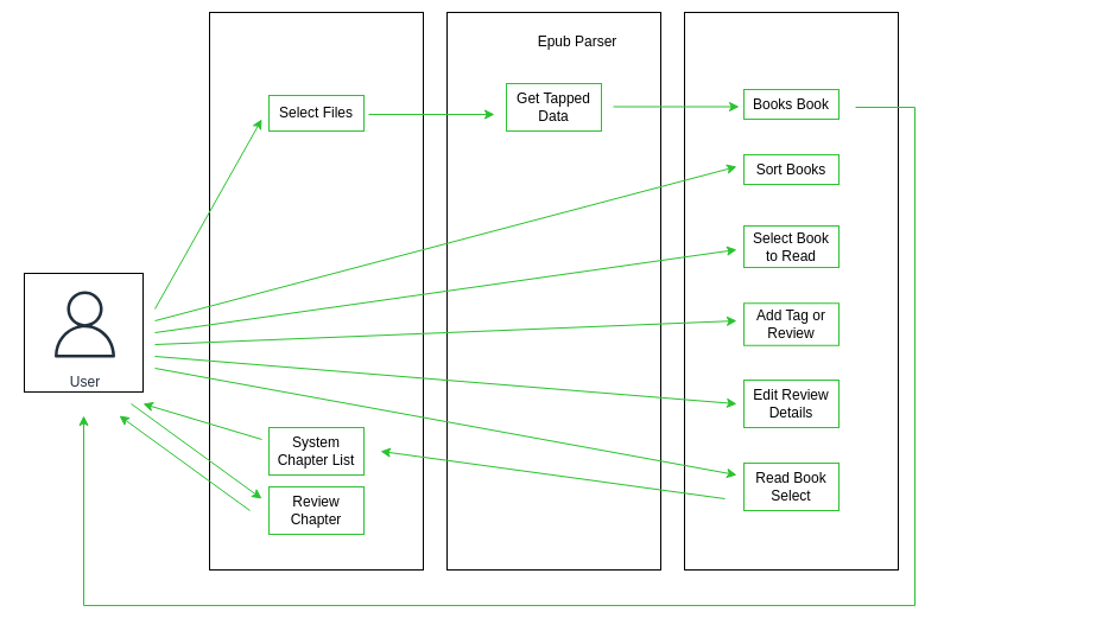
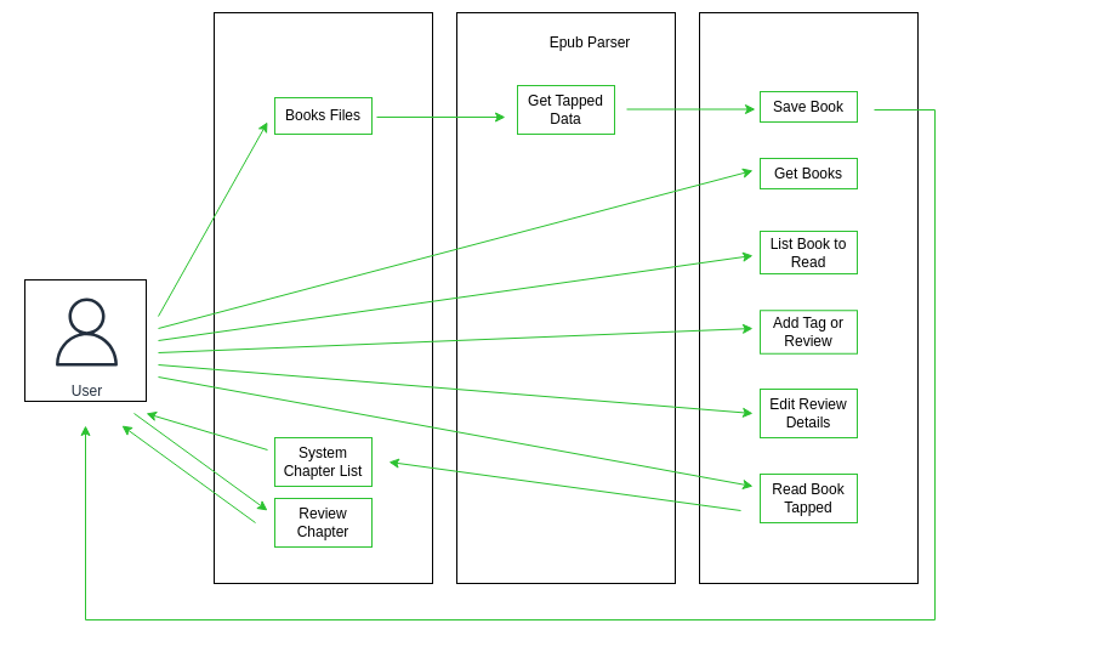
  <mxCell id="0" />
  <mxCell id="1" parent="0" />
  <mxCell id="2" value="" style="whiteSpace=wrap;html=1;aspect=fixed;" vertex="1" parent="1"><mxGeometry x="20" y="230" width="100" height="100" as="geometry" /></mxCell>
  <mxCell id="3" value="User" style="sketch=0;outlineConnect=0;fontColor=#232F3E;gradientColor=none;strokeColor=#232F3E;fillColor=#ffffff;dashed=0;verticalLabelPosition=bottom;verticalAlign=top;align=center;html=1;fontSize=12;fontStyle=0;aspect=fixed;shape=mxgraph.aws4.resourceIcon;resIcon=mxgraph.aws4.user;" vertex="1" parent="1"><mxGeometry x="36" y="238" width="70" height="70" as="geometry" /></mxCell>
  <mxCell id="4" value="" style="rounded=0;whiteSpace=wrap;html=1;rotation=90;movable=0;resizable=0;rotatable=0;deletable=0;editable=0;locked=1;connectable=0;" vertex="1" parent="1"><mxGeometry x="31" y="155" width="470" height="180" as="geometry" /></mxCell>
  <mxCell id="5" value="" style="rounded=0;whiteSpace=wrap;html=1;rotation=90;movable=0;resizable=0;rotatable=0;deletable=0;editable=0;locked=1;connectable=0;" vertex="1" parent="1"><mxGeometry x="431" y="155" width="470" height="180" as="geometry" /></mxCell>
  <mxCell id="6" value="" style="rounded=0;whiteSpace=wrap;html=1;rotation=90;movable=0;resizable=0;rotatable=0;deletable=0;editable=0;locked=1;connectable=0;" vertex="1" parent="1"><mxGeometry x="231" y="155" width="470" height="180" as="geometry" /></mxCell>
  <mxCell id="7" value="Epub Parser" style="text;html=1;align=center;verticalAlign=middle;whiteSpace=wrap;rounded=0;" vertex="1" parent="1"><mxGeometry x="436" y="20" width="100" height="30" as="geometry" /></mxCell>
- <mxCell id="8" value="Select Files" style="text;strokeColor=#2BC230;fillColor=none;align=center;verticalAlign=middle;spacingLeft=4;spacingRight=4;overflow=hidden;points=[[0,0.5],[1,0.5]];portConstraint=eastwest;rotatable=0;whiteSpace=wrap;html=1;" vertex="1" parent="1"><mxGeometry x="226" y="80" width="80" height="30" as="geometry" /></mxCell>
+ <mxCell id="8" value="Books Files" style="text;strokeColor=#2BC230;fillColor=none;align=center;verticalAlign=middle;spacingLeft=4;spacingRight=4;overflow=hidden;points=[[0,0.5],[1,0.5]];portConstraint=eastwest;rotatable=0;whiteSpace=wrap;html=1;" vertex="1" parent="1"><mxGeometry x="226" y="80" width="80" height="30" as="geometry" /></mxCell>
  <mxCell id="9" value="System Chapter List" style="text;strokeColor=#2BC230;fillColor=none;align=center;verticalAlign=middle;spacingLeft=4;spacingRight=4;overflow=hidden;points=[[0,0.5],[1,0.5]];portConstraint=eastwest;rotatable=0;whiteSpace=wrap;html=1;" vertex="1" parent="1"><mxGeometry x="226" y="360" width="80" height="40" as="geometry" /></mxCell>
  <mxCell id="10" value="Review Chapter" style="text;strokeColor=#2BC230;fillColor=none;align=center;verticalAlign=middle;spacingLeft=4;spacingRight=4;overflow=hidden;points=[[0,0.5],[1,0.5]];portConstraint=eastwest;rotatable=0;whiteSpace=wrap;html=1;" vertex="1" parent="1"><mxGeometry x="226" y="410" width="80" height="40" as="geometry" /></mxCell>
  <mxCell id="11" value="Get Tapped Data" style="text;strokeColor=#2BC230;fillColor=none;align=center;verticalAlign=middle;spacingLeft=4;spacingRight=4;overflow=hidden;points=[[0,0.5],[1,0.5]];portConstraint=eastwest;rotatable=0;whiteSpace=wrap;html=1;" vertex="1" parent="1"><mxGeometry x="426" y="70" width="80" height="40" as="geometry" /></mxCell>
- <mxCell id="12" value="Books Book" style="text;strokeColor=#2BC230;fillColor=none;align=center;verticalAlign=middle;spacingLeft=4;spacingRight=4;overflow=hidden;points=[[0,0.5],[1,0.5]];portConstraint=eastwest;rotatable=0;whiteSpace=wrap;html=1;" vertex="1" parent="1"><mxGeometry x="626" y="75" width="80" height="25" as="geometry" /></mxCell>
- <mxCell id="13" value="Sort Books" style="text;strokeColor=#2BC230;fillColor=none;align=center;verticalAlign=middle;spacingLeft=4;spacingRight=4;overflow=hidden;points=[[0,0.5],[1,0.5]];portConstraint=eastwest;rotatable=0;whiteSpace=wrap;html=1;" vertex="1" parent="1"><mxGeometry x="626" y="130" width="80" height="25" as="geometry" /></mxCell>
- <mxCell id="14" value="Select Book to Read" style="text;strokeColor=#2BC230;fillColor=none;align=center;verticalAlign=middle;spacingLeft=4;spacingRight=4;overflow=hidden;points=[[0,0.5],[1,0.5]];portConstraint=eastwest;rotatable=0;whiteSpace=wrap;html=1;" vertex="1" parent="1"><mxGeometry x="626" y="190" width="80" height="35" as="geometry" /></mxCell>
+ <mxCell id="12" value="Save Book" style="text;strokeColor=#2BC230;fillColor=none;align=center;verticalAlign=middle;spacingLeft=4;spacingRight=4;overflow=hidden;points=[[0,0.5],[1,0.5]];portConstraint=eastwest;rotatable=0;whiteSpace=wrap;html=1;" vertex="1" parent="1"><mxGeometry x="626" y="75" width="80" height="25" as="geometry" /></mxCell>
+ <mxCell id="13" value="Get Books" style="text;strokeColor=#2BC230;fillColor=none;align=center;verticalAlign=middle;spacingLeft=4;spacingRight=4;overflow=hidden;points=[[0,0.5],[1,0.5]];portConstraint=eastwest;rotatable=0;whiteSpace=wrap;html=1;" vertex="1" parent="1"><mxGeometry x="626" y="130" width="80" height="25" as="geometry" /></mxCell>
+ <mxCell id="14" value="List Book to Read" style="text;strokeColor=#2BC230;fillColor=none;align=center;verticalAlign=middle;spacingLeft=4;spacingRight=4;overflow=hidden;points=[[0,0.5],[1,0.5]];portConstraint=eastwest;rotatable=0;whiteSpace=wrap;html=1;" vertex="1" parent="1"><mxGeometry x="626" y="190" width="80" height="35" as="geometry" /></mxCell>
  <mxCell id="15" value="Add Tag or Review" style="text;strokeColor=#2BC230;fillColor=none;align=center;verticalAlign=middle;spacingLeft=4;spacingRight=4;overflow=hidden;points=[[0,0.5],[1,0.5]];portConstraint=eastwest;rotatable=0;whiteSpace=wrap;html=1;" vertex="1" parent="1"><mxGeometry x="626" y="255.25" width="80" height="35.5" as="geometry" /></mxCell>
  <mxCell id="16" value="Edit Review Details" style="text;strokeColor=#2BC230;fillColor=none;align=center;verticalAlign=middle;spacingLeft=4;spacingRight=4;overflow=hidden;points=[[0,0.5],[1,0.5]];portConstraint=eastwest;rotatable=0;whiteSpace=wrap;html=1;" vertex="1" parent="1"><mxGeometry x="626" y="320" width="80" height="40" as="geometry" /></mxCell>
- <mxCell id="17" value="Read Book Select" style="text;strokeColor=#2BC230;fillColor=none;align=center;verticalAlign=middle;spacingLeft=4;spacingRight=4;overflow=hidden;points=[[0,0.5],[1,0.5]];portConstraint=eastwest;rotatable=0;whiteSpace=wrap;html=1;" vertex="1" parent="1"><mxGeometry x="626" y="390" width="80" height="40" as="geometry" /></mxCell>
+ <mxCell id="17" value="Read Book Tapped" style="text;strokeColor=#2BC230;fillColor=none;align=center;verticalAlign=middle;spacingLeft=4;spacingRight=4;overflow=hidden;points=[[0,0.5],[1,0.5]];portConstraint=eastwest;rotatable=0;whiteSpace=wrap;html=1;" vertex="1" parent="1"><mxGeometry x="626" y="390" width="80" height="40" as="geometry" /></mxCell>
  <mxCell id="18" value="" style="endArrow=classic;html=1;rounded=0;strokeColor=#2BC230;" edge="1" parent="1"><mxGeometry width="50" height="50" relative="1" as="geometry"><mxPoint x="130" y="260" as="sourcePoint" /><mxPoint x="220" y="100" as="targetPoint" /></mxGeometry></mxCell>
  <mxCell id="19" value="" style="endArrow=classic;html=1;rounded=0;strokeColor=#2BC230;" edge="1" parent="1"><mxGeometry width="50" height="50" relative="1" as="geometry"><mxPoint x="310" y="96" as="sourcePoint" /><mxPoint x="416" y="96" as="targetPoint" /></mxGeometry></mxCell>
  <mxCell id="20" value="" style="endArrow=classic;html=1;rounded=0;strokeColor=#2BC230;" edge="1" parent="1"><mxGeometry width="50" height="50" relative="1" as="geometry"><mxPoint x="516" y="89.5" as="sourcePoint" /><mxPoint x="622" y="89.5" as="targetPoint" /></mxGeometry></mxCell>
  <mxCell id="21" value="" style="endArrow=classic;html=1;rounded=0;strokeColor=#2BC230;" edge="1" parent="1"><mxGeometry width="50" height="50" relative="1" as="geometry"><mxPoint x="720" y="90" as="sourcePoint" /><mxPoint x="70" y="350" as="targetPoint" /><Array as="points"><mxPoint x="770" y="90" /><mxPoint x="770" y="510" /><mxPoint x="70" y="510" /></Array></mxGeometry></mxCell>
  <mxCell id="22" value="" style="endArrow=classic;html=1;rounded=0;strokeColor=#2BC230;" edge="1" parent="1"><mxGeometry width="50" height="50" relative="1" as="geometry"><mxPoint x="130" y="270" as="sourcePoint" /><mxPoint x="620" y="140" as="targetPoint" /></mxGeometry></mxCell>
  <mxCell id="23" value="" style="endArrow=classic;html=1;rounded=0;strokeColor=#2BC230;" edge="1" parent="1"><mxGeometry width="50" height="50" relative="1" as="geometry"><mxPoint x="130" y="280" as="sourcePoint" /><mxPoint x="620" y="210" as="targetPoint" /></mxGeometry></mxCell>
  <mxCell id="24" value="" style="endArrow=classic;html=1;rounded=0;strokeColor=#2BC230;" edge="1" parent="1"><mxGeometry width="50" height="50" relative="1" as="geometry"><mxPoint x="130" y="290" as="sourcePoint" /><mxPoint x="620" y="270" as="targetPoint" /></mxGeometry></mxCell>
  <mxCell id="25" value="" style="endArrow=classic;html=1;rounded=0;strokeColor=#2BC230;" edge="1" parent="1"><mxGeometry width="50" height="50" relative="1" as="geometry"><mxPoint x="130" y="300" as="sourcePoint" /><mxPoint x="620" y="340" as="targetPoint" /></mxGeometry></mxCell>
  <mxCell id="26" value="" style="endArrow=classic;html=1;rounded=0;strokeColor=#2BC230;" edge="1" parent="1"><mxGeometry width="50" height="50" relative="1" as="geometry"><mxPoint x="130" y="310" as="sourcePoint" /><mxPoint x="620" y="400" as="targetPoint" /></mxGeometry></mxCell>
  <mxCell id="27" value="" style="endArrow=classic;html=1;rounded=0;strokeColor=#2BC230;" edge="1" parent="1"><mxGeometry width="50" height="50" relative="1" as="geometry"><mxPoint x="610" y="420" as="sourcePoint" /><mxPoint x="320" y="380" as="targetPoint" /></mxGeometry></mxCell>
  <mxCell id="28" value="" style="endArrow=classic;html=1;rounded=0;strokeColor=#2BC230;" edge="1" parent="1"><mxGeometry width="50" height="50" relative="1" as="geometry"><mxPoint x="220" y="370" as="sourcePoint" /><mxPoint x="120" y="340" as="targetPoint" /></mxGeometry></mxCell>
  <mxCell id="29" value="" style="endArrow=classic;html=1;rounded=0;strokeColor=#2BC230;" edge="1" parent="1"><mxGeometry width="50" height="50" relative="1" as="geometry"><mxPoint x="110" y="340" as="sourcePoint" /><mxPoint x="220" y="420" as="targetPoint" /></mxGeometry></mxCell>
  <mxCell id="30" value="" style="endArrow=classic;html=1;rounded=0;strokeColor=#2BC230;" edge="1" parent="1"><mxGeometry width="50" height="50" relative="1" as="geometry"><mxPoint x="210" y="430" as="sourcePoint" /><mxPoint x="100" y="350" as="targetPoint" /></mxGeometry></mxCell>
